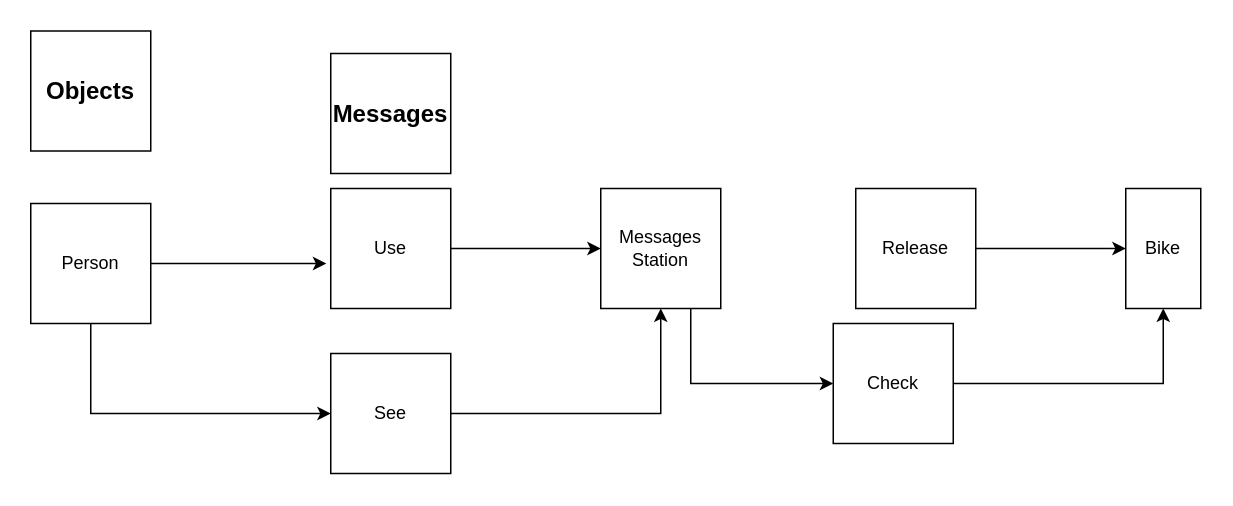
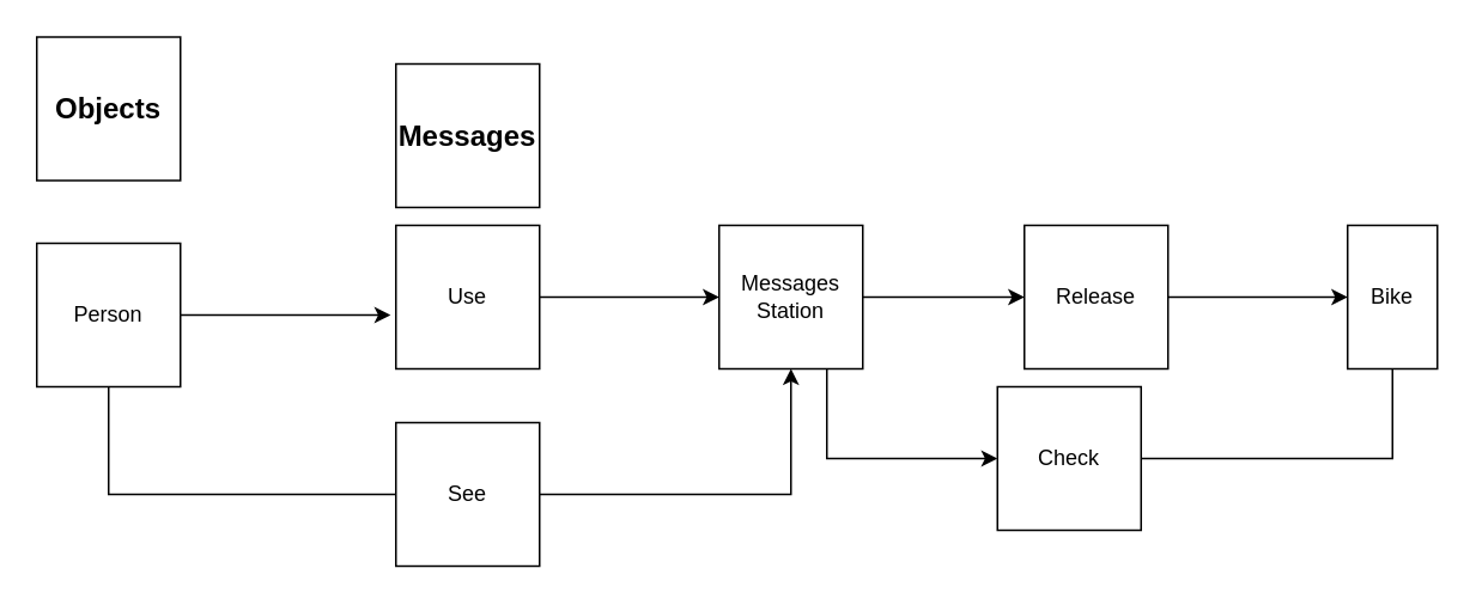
  <mxCell id="0" />
  <mxCell id="1" parent="0" />
  <mxCell id="2" value="Objects" style="whiteSpace=wrap;html=1;aspect=fixed;fontStyle=1;fontSize=16;" vertex="1" parent="1"><mxGeometry x="20" y="20" width="80" height="80" as="geometry" /></mxCell>
  <mxCell id="3" value="Messages" style="whiteSpace=wrap;html=1;aspect=fixed;fontStyle=1;fontSize=16;" vertex="1" parent="1"><mxGeometry x="220" y="35" width="80" height="80" as="geometry" /></mxCell>
  <mxCell id="4" style="edgeStyle=orthogonalEdgeStyle;rounded=0;orthogonalLoop=1;jettySize=auto;html=1;exitX=1;exitY=0.5;exitDx=0;exitDy=0;entryX=-0.037;entryY=0.625;entryDx=0;entryDy=0;entryPerimeter=0;fontSize=16;" edge="1" parent="1" source="6" target="8"><mxGeometry relative="1" as="geometry" /></mxCell>
- <mxCell id="5" style="edgeStyle=orthogonalEdgeStyle;rounded=0;orthogonalLoop=1;jettySize=auto;html=1;exitX=0.5;exitY=1;exitDx=0;exitDy=0;entryX=0;entryY=0.5;entryDx=0;entryDy=0;fontSize=16;" edge="1" parent="1" source="6" target="16"><mxGeometry relative="1" as="geometry" /></mxCell>
+ <mxCell id="5" style="edgeStyle=orthogonalEdgeStyle;rounded=0;orthogonalLoop=1;jettySize=auto;html=1;exitX=0.5;exitY=1;exitDx=0;exitDy=0;entryX=0;entryY=0.5;entryDx=0;entryDy=0;fontSize=16;endArrow=none;" edge="1" parent="1" source="6" target="16"><mxGeometry relative="1" as="geometry" /></mxCell>
  <mxCell id="6" value="Person" style="whiteSpace=wrap;html=1;aspect=fixed;" vertex="1" parent="1"><mxGeometry x="20" y="135" width="80" height="80" as="geometry" /></mxCell>
  <mxCell id="7" style="edgeStyle=orthogonalEdgeStyle;rounded=0;orthogonalLoop=1;jettySize=auto;html=1;exitX=1;exitY=0.5;exitDx=0;exitDy=0;entryX=0;entryY=0.5;entryDx=0;entryDy=0;fontSize=16;" edge="1" parent="1" source="8" target="14"><mxGeometry relative="1" as="geometry" /></mxCell>
  <mxCell id="8" value="Use" style="whiteSpace=wrap;html=1;aspect=fixed;" vertex="1" parent="1"><mxGeometry x="220" y="125" width="80" height="80" as="geometry" /></mxCell>
  <mxCell id="9" value="Bike" style="whiteSpace=wrap;html=1;aspect=fixed;" vertex="1" parent="1"><mxGeometry x="750" y="125" width="50" height="80" as="geometry" /></mxCell>
  <mxCell id="10" style="edgeStyle=orthogonalEdgeStyle;rounded=0;orthogonalLoop=1;jettySize=auto;html=1;exitX=1;exitY=0.5;exitDx=0;exitDy=0;fontSize=16;" edge="1" parent="1" source="11" target="9"><mxGeometry relative="1" as="geometry" /></mxCell>
  <mxCell id="11" value="Release" style="whiteSpace=wrap;html=1;aspect=fixed;" vertex="1" parent="1"><mxGeometry x="570" y="125" width="80" height="80" as="geometry" /></mxCell>
+ <mxCell id="12" style="edgeStyle=orthogonalEdgeStyle;rounded=0;orthogonalLoop=1;jettySize=auto;html=1;exitX=1;exitY=0.5;exitDx=0;exitDy=0;fontSize=16;" edge="1" parent="1" source="14" target="11"><mxGeometry relative="1" as="geometry" /></mxCell>
  <mxCell id="13" style="edgeStyle=orthogonalEdgeStyle;rounded=0;orthogonalLoop=1;jettySize=auto;html=1;exitX=0.75;exitY=1;exitDx=0;exitDy=0;entryX=0;entryY=0.5;entryDx=0;entryDy=0;fontSize=16;" edge="1" parent="1" source="14" target="18"><mxGeometry relative="1" as="geometry" /></mxCell>
  <mxCell id="14" value="Messages Station" style="whiteSpace=wrap;html=1;aspect=fixed;" vertex="1" parent="1"><mxGeometry x="400" y="125" width="80" height="80" as="geometry" /></mxCell>
  <mxCell id="15" style="edgeStyle=orthogonalEdgeStyle;rounded=0;orthogonalLoop=1;jettySize=auto;html=1;exitX=1;exitY=0.5;exitDx=0;exitDy=0;entryX=0.5;entryY=1;entryDx=0;entryDy=0;fontSize=16;" edge="1" parent="1" source="16" target="14"><mxGeometry relative="1" as="geometry" /></mxCell>
  <mxCell id="16" value="See" style="whiteSpace=wrap;html=1;aspect=fixed;" vertex="1" parent="1"><mxGeometry x="220" y="235" width="80" height="80" as="geometry" /></mxCell>
- <mxCell id="17" style="edgeStyle=orthogonalEdgeStyle;rounded=0;orthogonalLoop=1;jettySize=auto;html=1;exitX=1;exitY=0.5;exitDx=0;exitDy=0;entryX=0.5;entryY=1;entryDx=0;entryDy=0;fontSize=16;" edge="1" parent="1" source="18" target="9"><mxGeometry relative="1" as="geometry" /></mxCell>
+ <mxCell id="17" style="edgeStyle=orthogonalEdgeStyle;rounded=0;orthogonalLoop=1;jettySize=auto;html=1;exitX=1;exitY=0.5;exitDx=0;exitDy=0;entryX=0.5;entryY=1;entryDx=0;entryDy=0;fontSize=16;endArrow=none;" edge="1" parent="1" source="18" target="9"><mxGeometry relative="1" as="geometry" /></mxCell>
  <mxCell id="18" value="Check" style="whiteSpace=wrap;html=1;aspect=fixed;" vertex="1" parent="1"><mxGeometry x="555" y="215" width="80" height="80" as="geometry" /></mxCell>
